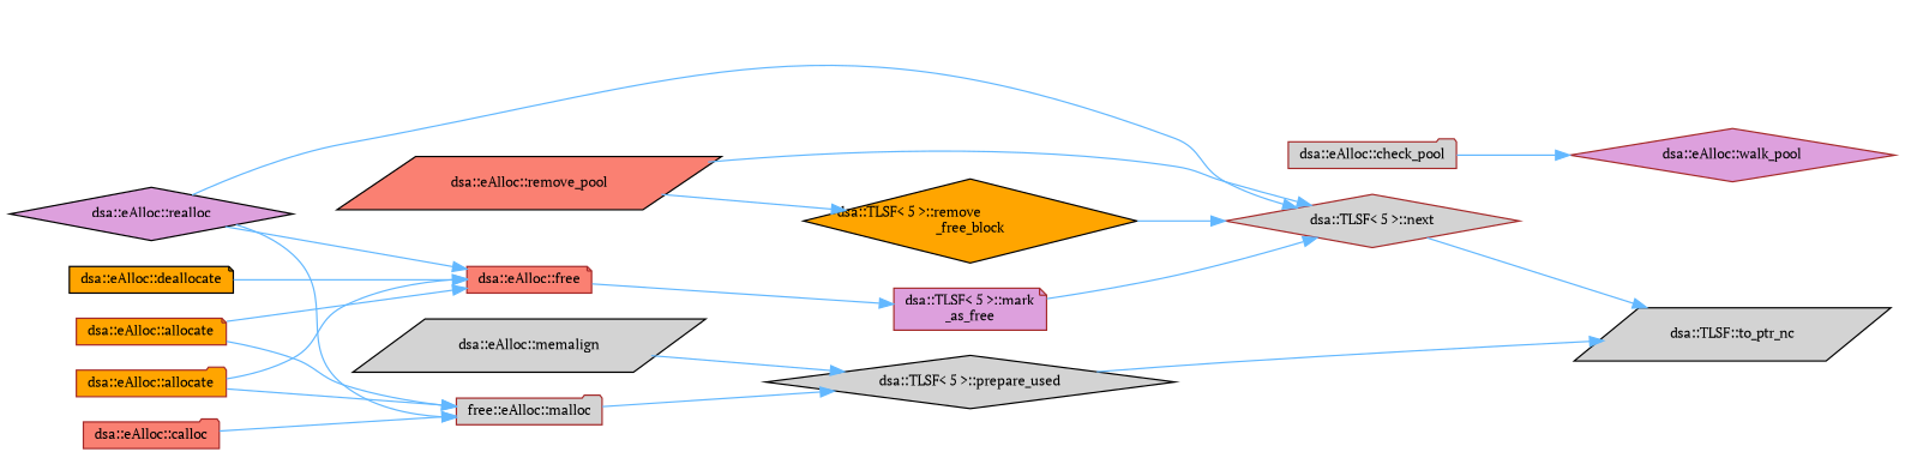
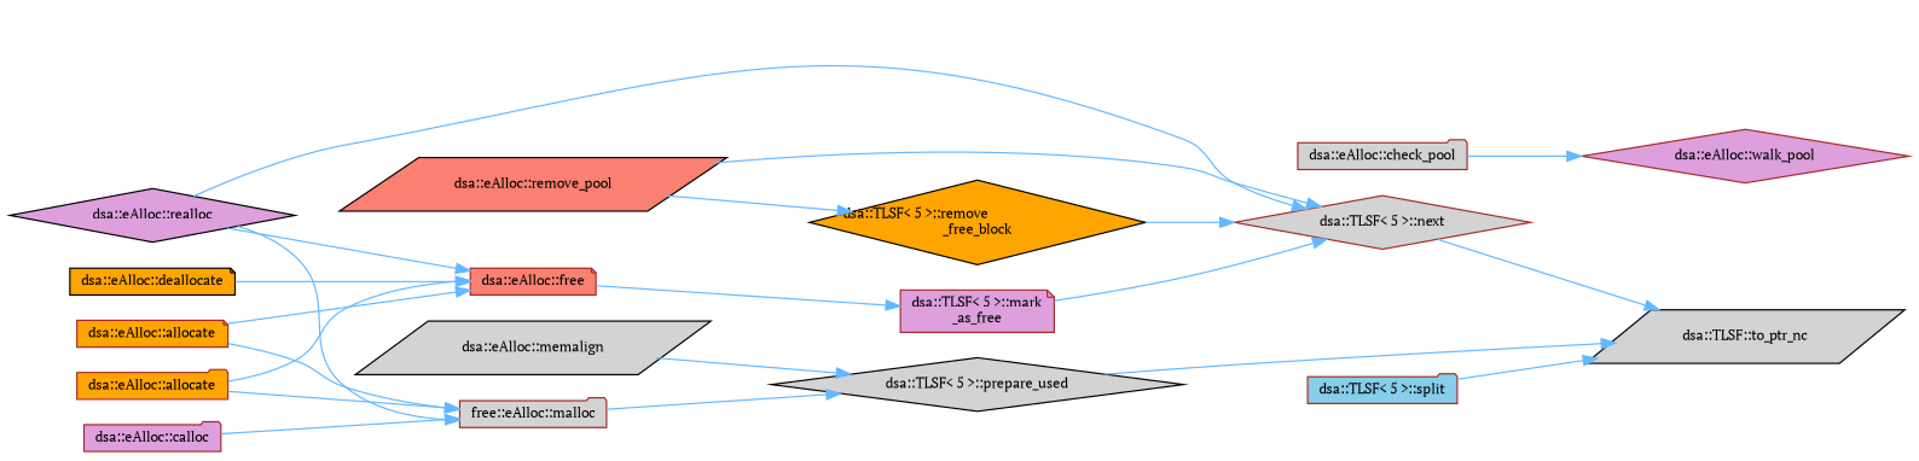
  digraph {
    fontname="PT Serif"
    rankdir=RL
    node [color=brown fillcolor=lightgrey fontname="PT Serif" fontsize=10 shape=diamond style=filled]
    edge [color=steelblue1 dir=back fontname="PT Serif" fontsize=10 labelfontname=Helvetica labelfontsize=10 style=solid]
    n1 [color=black fontcolor=black height=0.2 label="dsa::TLSF::to_ptr_nc" shape=parallelogram width=0.4]
    n2 [height=0.2 label="dsa::TLSF\< 5 \>::next" width=0.4]
    n3 [color=black height=0.2 label="dsa::TLSF\< 5 \>::prepare_used" width=0.4]
+   n4 [fillcolor=skyblue height=0.2 label="dsa::TLSF\< 5 \>::split" shape=folder width=0.4]
    n5 [fillcolor=plum height=0.2 label="dsa::TLSF\< 5 \>::mark\l_as_free" shape=note width=0.4]
    n6 [color=black fillcolor=plum height=0.2 label="dsa::eAlloc::realloc" width=0.4]
    n7 [color=black fillcolor=orange height=0.2 label="dsa::TLSF\< 5 \>::remove\l_free_block" width=0.4]
    n8 [color=black fillcolor=salmon height=0.2 label="dsa::eAlloc::remove_pool" shape=parallelogram width=0.4]
    n9 [height=0.2 label="free::eAlloc::malloc" shape=folder width=0.4]
    n10 [color=black height=0.2 label="dsa::eAlloc::memalign" shape=parallelogram width=0.4]
    n11 [fillcolor=salmon height=0.2 label="dsa::eAlloc::free" shape=note width=0.4]
    n12 [fillcolor=plum height=0.2 label="dsa::eAlloc::walk_pool" width=0.4]
    n13 [height=0.2 label="dsa::eAlloc::check_pool" shape=folder width=0.4]
    n14 [fillcolor=orange height=0.2 label="dsa::eAlloc::allocate" shape=folder width=0.4]
    n15 [fillcolor=orange height=0.2 label="dsa::eAlloc::allocate" shape=note width=0.4]
    n16 [color=black fillcolor=orange height=0.2 label="dsa::eAlloc::deallocate" shape=note width=0.4]
-   n17 [fillcolor=salmon height=0.2 label="dsa::eAlloc::calloc" shape=folder width=0.4]
+   n17 [fillcolor=plum height=0.2 label="dsa::eAlloc::calloc" shape=folder width=0.4]
    n1 -> n2
    n1 -> n3
+   n1 -> n4
    n2 -> n5
    n2 -> n6
    n2 -> n7
    n2 -> n8
    n3 -> n9
    n3 -> n10
    n5 -> n11
    n7 -> n8
    n9 -> n6
    n9 -> n14
    n9 -> n15
    n9 -> n17
    n11 -> n6
    n11 -> n14
    n11 -> n15
    n11 -> n16
    n12 -> n13
  }
